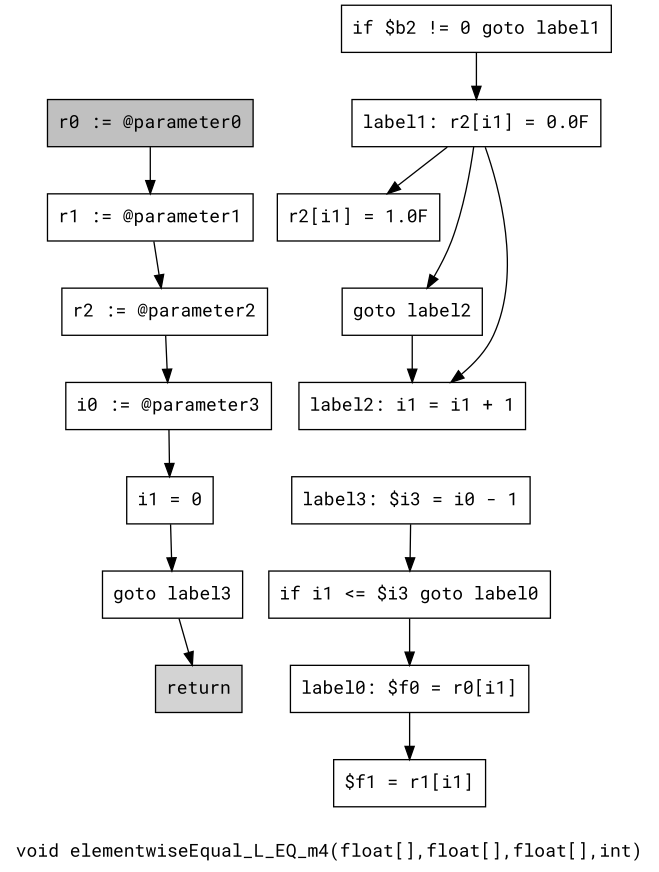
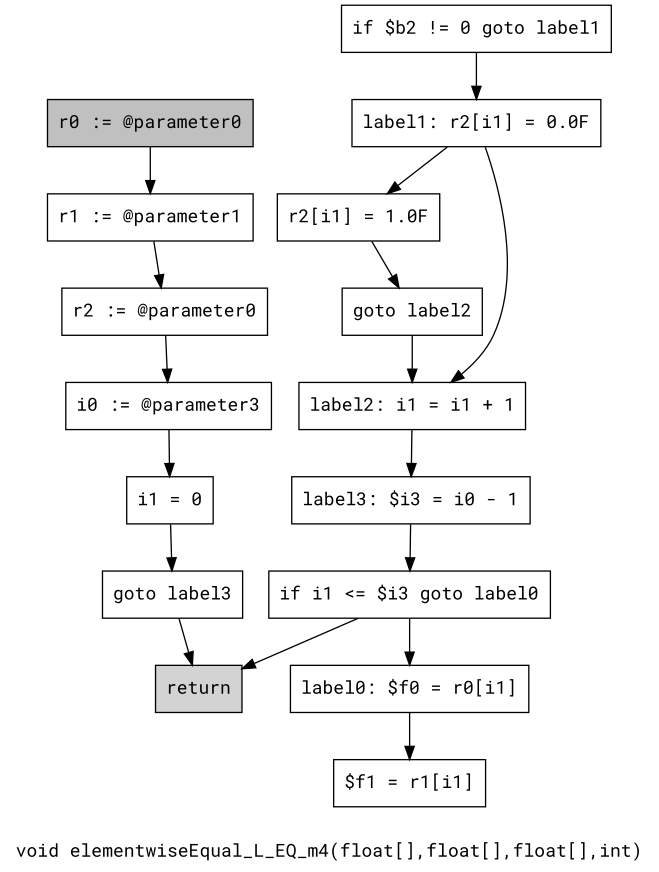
  digraph {
    fontname="Roboto Mono"
    label="void elementwiseEqual_L_EQ_m4(float[],float[],float[],int)"
    node [fontname="Roboto Mono" shape=box]
    edge [fontname="Roboto Mono"]
    n1 [fillcolor=gray label="r0 := @parameter0" style=filled]
    n2 [label="r1 := @parameter1"]
-   n3 [label="r2 := @parameter2"]
+   n3 [label="r2 := @parameter0"]
    n4 [label="i0 := @parameter3"]
    n5 [label="i1 = 0"]
    n6 [label="goto label3"]
    n7 [fillcolor=lightgray label=return style=filled]
    n8 [label="label3: $i3 = i0 - 1"]
    n9 [label="if i1 <= $i3 goto label0"]
    n10 [label="label0: $f0 = r0[i1]"]
    n11 [label="$f1 = r1[i1]"]
    n12 [label="if $b2 != 0 goto label1"]
    n13 [label="label1: r2[i1] = 0.0F"]
    n14 [label="r2[i1] = 1.0F"]
    n15 [label="goto label2"]
    n16 [label="label2: i1 = i1 + 1"]
    n1 -> n2
    n2 -> n3
    n3 -> n4
    n4 -> n5
    n5 -> n6
    n6 -> n7
    n8 -> n9
+   n9 -> n7
    n9 -> n10
    n10 -> n11
    n12 -> n13
    n13 -> n14
    n13 -> n16
-   n13 -> n15
+   n14 -> n15
    n15 -> n16
+   n16 -> n8
  }
